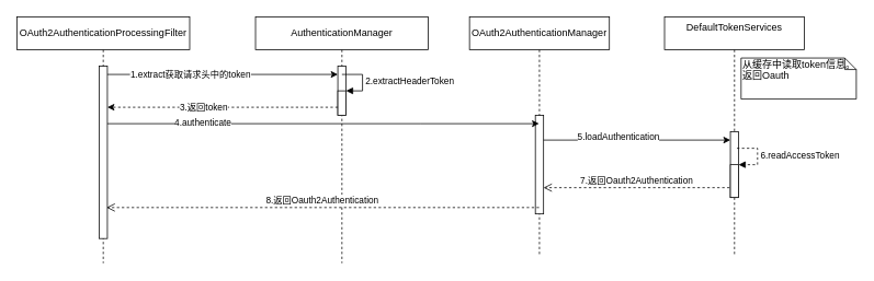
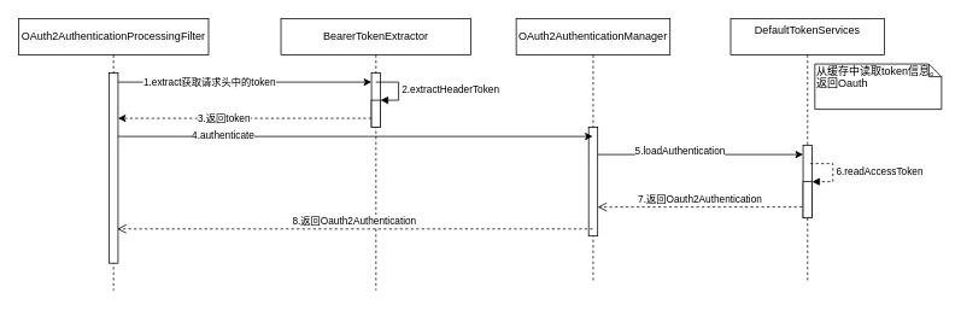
  <mxCell id="0" />
  <mxCell id="1" parent="0" />
  <mxCell id="2" value="OAuth2AuthenticationProcessingFilter" style="shape=umlLifeline;perimeter=lifelinePerimeter;whiteSpace=wrap;html=1;container=1;collapsible=0;recursiveResize=0;outlineConnect=0;" vertex="1" parent="1"><mxGeometry x="20" y="20" width="210" height="300" as="geometry" /></mxCell>
  <mxCell id="3" value="" style="html=1;points=[];perimeter=orthogonalPerimeter;" vertex="1" parent="2"><mxGeometry x="100" y="60" width="10" height="210" as="geometry" /></mxCell>
- <mxCell id="4" value="AuthenticationManager" style="shape=umlLifeline;perimeter=lifelinePerimeter;whiteSpace=wrap;html=1;container=1;collapsible=0;recursiveResize=0;outlineConnect=0;" vertex="1" parent="1"><mxGeometry x="310" y="20" width="210" height="300" as="geometry" /></mxCell>
+ <mxCell id="4" value="BearerTokenExtractor" style="shape=umlLifeline;perimeter=lifelinePerimeter;whiteSpace=wrap;html=1;container=1;collapsible=0;recursiveResize=0;outlineConnect=0;" vertex="1" parent="1"><mxGeometry x="310" y="20" width="210" height="300" as="geometry" /></mxCell>
  <mxCell id="5" value="" style="html=1;points=[];perimeter=orthogonalPerimeter;" vertex="1" parent="4"><mxGeometry x="100" y="60" width="10" height="60" as="geometry" /></mxCell>
  <mxCell id="6" value="" style="html=1;points=[];perimeter=orthogonalPerimeter;" vertex="1" parent="4"><mxGeometry x="100" y="90" width="10" height="30" as="geometry" /></mxCell>
  <mxCell id="7" value="2.extractHeaderToken" style="edgeStyle=orthogonalEdgeStyle;html=1;align=left;spacingLeft=2;endArrow=block;rounded=0;entryX=1;entryY=0;" edge="1" target="6" parent="4"><mxGeometry relative="1" as="geometry"><mxPoint x="105" y="70" as="sourcePoint" /><Array as="points"><mxPoint x="130" y="70" /></Array></mxGeometry></mxCell>
  <mxCell id="8" value="OAuth2AuthenticationManager" style="shape=umlLifeline;perimeter=lifelinePerimeter;whiteSpace=wrap;html=1;container=1;collapsible=0;recursiveResize=0;outlineConnect=0;" vertex="1" parent="1"><mxGeometry x="570" y="20" width="170" height="290" as="geometry" /></mxCell>
  <mxCell id="9" value="" style="html=1;points=[];perimeter=orthogonalPerimeter;" vertex="1" parent="8"><mxGeometry x="80" y="120" width="10" height="120" as="geometry" /></mxCell>
  <mxCell id="10" value="&#10;DefaultTokenServices&#10;&#10;" style="shape=umlLifeline;perimeter=lifelinePerimeter;whiteSpace=wrap;html=1;container=1;collapsible=0;recursiveResize=0;outlineConnect=0;" vertex="1" parent="1"><mxGeometry x="807" y="20" width="170" height="290" as="geometry" /></mxCell>
  <mxCell id="11" value="" style="html=1;points=[];perimeter=orthogonalPerimeter;" vertex="1" parent="10"><mxGeometry x="80" y="140" width="10" height="80" as="geometry" /></mxCell>
  <mxCell id="12" value="" style="html=1;points=[];perimeter=orthogonalPerimeter;" vertex="1" parent="10"><mxGeometry x="80" y="180" width="10" height="40" as="geometry" /></mxCell>
  <mxCell id="13" value="" style="edgeStyle=orthogonalEdgeStyle;rounded=0;orthogonalLoop=1;jettySize=auto;html=1;" edge="1" parent="1" source="3" target="5"><mxGeometry relative="1" as="geometry"><Array as="points"><mxPoint x="160" y="90" /><mxPoint x="160" y="90" /></Array></mxGeometry></mxCell>
  <mxCell id="14" value="1.extract获取请求头中的token" style="edgeLabel;html=1;align=center;verticalAlign=middle;resizable=0;points=[];" vertex="1" connectable="0" parent="13"><mxGeometry x="-0.4" y="-2" relative="1" as="geometry"><mxPoint x="16" y="-2" as="offset" /></mxGeometry></mxCell>
  <mxCell id="15" value="" style="edgeStyle=orthogonalEdgeStyle;rounded=0;orthogonalLoop=1;jettySize=auto;html=1;dashed=1;" edge="1" parent="1" source="6" target="3"><mxGeometry relative="1" as="geometry"><mxPoint x="150" y="130" as="targetPoint" /><Array as="points"><mxPoint x="210" y="130" /><mxPoint x="210" y="130" /></Array></mxGeometry></mxCell>
  <mxCell id="16" value="3.返回token" style="edgeLabel;html=1;align=center;verticalAlign=middle;resizable=0;points=[];" vertex="1" connectable="0" parent="15"><mxGeometry x="0.429" y="-36" relative="1" as="geometry"><mxPoint x="36" y="35" as="offset" /></mxGeometry></mxCell>
  <mxCell id="17" value="" style="edgeStyle=orthogonalEdgeStyle;rounded=0;orthogonalLoop=1;jettySize=auto;html=1;" edge="1" parent="1" source="3" target="8"><mxGeometry relative="1" as="geometry"><mxPoint x="600" y="150" as="targetPoint" /><Array as="points"><mxPoint x="510" y="150" /><mxPoint x="510" y="150" /></Array></mxGeometry></mxCell>
  <mxCell id="18" value="4.authenticate" style="edgeLabel;html=1;align=center;verticalAlign=middle;resizable=0;points=[];" vertex="1" connectable="0" parent="17"><mxGeometry x="0.449" y="265" relative="1" as="geometry"><mxPoint x="-265" y="263" as="offset" /></mxGeometry></mxCell>
  <mxCell id="19" value="" style="edgeStyle=orthogonalEdgeStyle;rounded=0;orthogonalLoop=1;jettySize=auto;html=1;" edge="1" parent="1" source="9" target="11"><mxGeometry relative="1" as="geometry"><Array as="points"><mxPoint x="790" y="170" /><mxPoint x="790" y="170" /></Array></mxGeometry></mxCell>
  <mxCell id="20" value="5.loadAuthentication" style="edgeLabel;html=1;align=center;verticalAlign=middle;resizable=0;points=[];" vertex="1" connectable="0" parent="19"><mxGeometry x="0.145" y="53" relative="1" as="geometry"><mxPoint x="-40" y="48" as="offset" /></mxGeometry></mxCell>
  <mxCell id="21" value="6.readAccessToken" style="edgeStyle=orthogonalEdgeStyle;html=1;align=left;spacingLeft=2;endArrow=block;rounded=0;entryX=1;entryY=0;dashed=1;" edge="1" target="12" parent="1"><mxGeometry relative="1" as="geometry"><mxPoint x="895" y="180" as="sourcePoint" /><Array as="points"><mxPoint x="920" y="180" /></Array></mxGeometry></mxCell>
  <mxCell id="22" value="从缓存中读取token信息。返回Oauth" style="shape=note;whiteSpace=wrap;html=1;size=14;verticalAlign=top;align=left;spacingTop=-6;" vertex="1" parent="1"><mxGeometry x="900" y="70" width="140" height="50" as="geometry" /></mxCell>
  <mxCell id="23" value="7.返回Oauth2Authentication" style="html=1;verticalAlign=bottom;endArrow=open;dashed=1;endSize=8;exitX=-0.1;exitY=0.725;exitDx=0;exitDy=0;exitPerimeter=0;" edge="1" parent="1"><mxGeometry relative="1" as="geometry"><mxPoint x="886" y="228" as="sourcePoint" /><mxPoint x="660" y="228" as="targetPoint" /></mxGeometry></mxCell>
  <mxCell id="24" value="8.返回Oauth2Authentication" style="html=1;verticalAlign=bottom;endArrow=open;dashed=1;endSize=8;entryX=0.9;entryY=0.82;entryDx=0;entryDy=0;entryPerimeter=0;" edge="1" parent="1" source="8" target="3"><mxGeometry relative="1" as="geometry"><mxPoint x="500" y="240" as="sourcePoint" /><mxPoint x="420" y="240" as="targetPoint" /></mxGeometry></mxCell>
